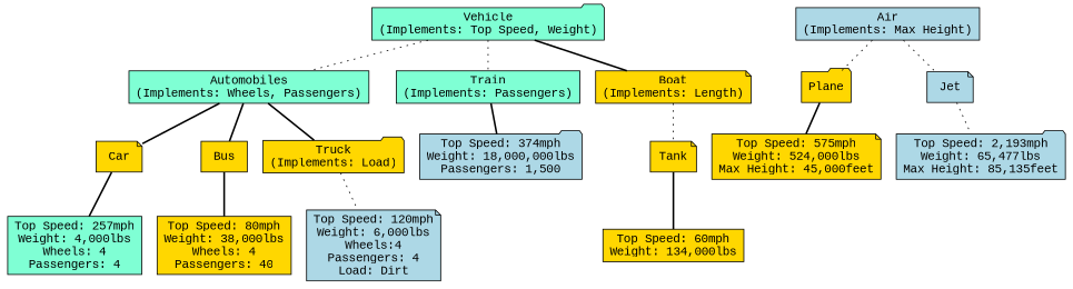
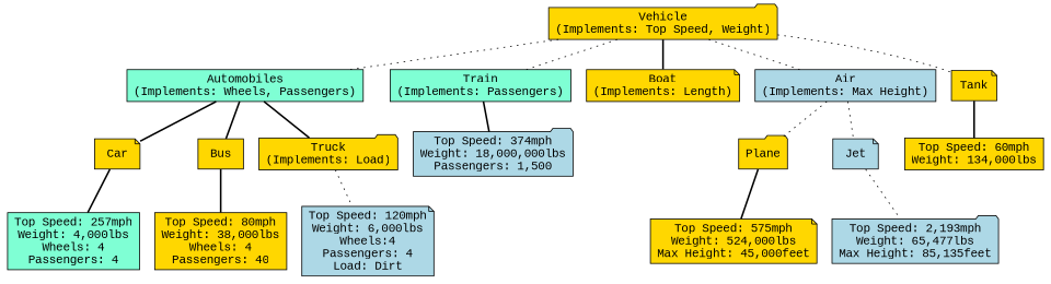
  graph {
    fontname="Liberation Mono"
    node [fillcolor=gold fontname="Liberation Mono" shape=box style=filled]
    edge [fontname="Liberation Mono" style=bold]
-   n1 [fillcolor=aquamarine label="Vehicle\n(Implements: Top Speed, Weight)" shape=folder]
+   n1 [label="Vehicle\n(Implements: Top Speed, Weight)" shape=folder]
    n2 [fillcolor=aquamarine label="Automobiles\n(Implements: Wheels, Passengers)"]
    n3 [fillcolor=aquamarine label="Train\n(Implements: Passengers)"]
    n4 [label="Boat\n(Implements: Length)" shape=note]
    n5 [fillcolor=lightblue label="Air\n(Implements: Max Height)"]
    n6 [label=Tank shape=note]
    n7 [label=Car shape=note]
    n8 [label=Bus]
    n9 [label="Truck\n(Implements: Load)" shape=folder]
    n10 [fillcolor=lightblue label="Top Speed: 374mph\nWeight: 18,000,000lbs\nPassengers: 1,500" shape=folder]
    n11 [label=Plane shape=folder]
    n12 [fillcolor=lightblue label=Jet shape=note]
    n13 [label="Top Speed: 60mph\nWeight: 134,000lbs"]
    n14 [fillcolor=aquamarine label="Top Speed: 257mph\nWeight: 4,000lbs\nWheels: 4\nPassengers: 4"]
    n15 [label="Top Speed: 80mph\nWeight: 38,000lbs\nWheels: 4\nPassengers: 40"]
    n16 [fillcolor=lightblue label="Top Speed: 120mph\nWeight: 6,000lbs\nWheels:4\nPassengers: 4\nLoad: Dirt" shape=note]
    n17 [label="Top Speed: 575mph\nWeight: 524,000lbs\nMax Height: 45,000feet" shape=note]
    n18 [fillcolor=lightblue label="Top Speed: 2,193mph\nWeight: 65,477lbs\nMax Height: 85,135feet" shape=folder]
    n1 -- n2 [style=dotted]
    n1 -- n3 [style=dotted]
    n1 -- n4
-   n4 -- n6 [style=dotted]
+   n1 -- n5 [style=dotted]
+   n1 -- n6 [style=dotted]
    n2 -- n7
    n2 -- n8
    n2 -- n9
    n3 -- n10
    n5 -- n11 [style=dotted]
    n5 -- n12 [style=dotted]
    n6 -- n13
    n7 -- n14
    n8 -- n15
    n9 -- n16 [style=dotted]
    n11 -- n17
    n12 -- n18 [style=dotted]
  }
